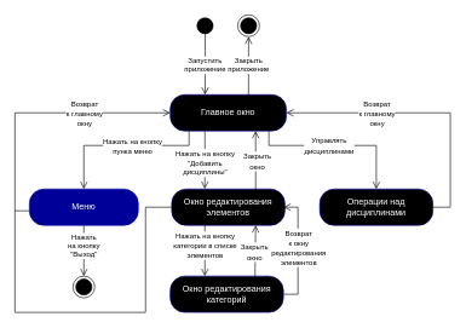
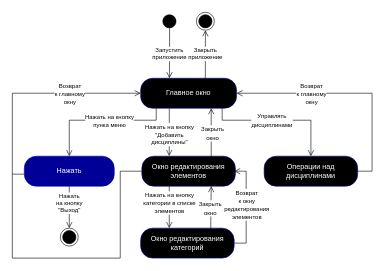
  <mxCell id="0" />
  <mxCell id="1" parent="0" />
  <mxCell id="2" value="Главное окно" style="rounded=1;whiteSpace=wrap;html=1;arcSize=40;fontColor=#FFFFFF;fillColor=#000000;strokeColor=#000099;" parent="1" vertex="1"><mxGeometry x="234" y="130" width="160" height="50" as="geometry" /></mxCell>
  <mxCell id="3" value="" style="edgeStyle=orthogonalEdgeStyle;html=1;verticalAlign=bottom;endArrow=open;endSize=8;strokeColor=#000000;rounded=0;entryX=0.5;entryY=0;entryDx=0;entryDy=0;" parent="1" target="5" edge="1"><mxGeometry relative="1" as="geometry"><mxPoint x="137.75" y="231.35" as="targetPoint" /><mxPoint x="260" y="180" as="sourcePoint" /><Array as="points"><mxPoint x="260" y="180" /><mxPoint x="260" y="200" /><mxPoint x="115" y="200" /></Array></mxGeometry></mxCell>
  <mxCell id="4" value="&lt;font style=&quot;font-size: 10px&quot;&gt;Нажать на кнопку&lt;br&gt;пунка меню&lt;/font&gt;" style="edgeLabel;html=1;align=center;verticalAlign=middle;resizable=0;points=[];" parent="3" vertex="1" connectable="0"><mxGeometry x="0.085" y="-3" relative="1" as="geometry"><mxPoint x="23" y="3" as="offset" /></mxGeometry></mxCell>
- <mxCell id="5" value="Меню" style="rounded=1;whiteSpace=wrap;html=1;arcSize=40;fontColor=#FFFFFF;fillColor=#000099;strokeColor=#000099;" parent="1" vertex="1"><mxGeometry x="40" y="260" width="150" height="50" as="geometry" /></mxCell>
+ <mxCell id="5" value="Нажать" style="rounded=1;whiteSpace=wrap;html=1;arcSize=40;fontColor=#FFFFFF;fillColor=#000099;strokeColor=#000099;" parent="1" vertex="1"><mxGeometry x="40" y="260" width="150" height="50" as="geometry" /></mxCell>
  <mxCell id="6" value="Окно редактирования элементов" style="rounded=1;whiteSpace=wrap;html=1;arcSize=40;fontColor=#FFFFFF;fillColor=#000000;strokeColor=#000099;" parent="1" vertex="1"><mxGeometry x="236" y="260" width="156" height="50" as="geometry" /></mxCell>
  <mxCell id="7" value="Окно редактирования категорий" style="rounded=1;whiteSpace=wrap;html=1;arcSize=40;fontColor=#FFFFFF;fillColor=#000000;strokeColor=#000099;" parent="1" vertex="1"><mxGeometry x="234" y="380" width="156" height="50" as="geometry" /></mxCell>
  <mxCell id="8" value="Операции над дисциплинами" style="rounded=1;whiteSpace=wrap;html=1;arcSize=40;fontColor=#FFFFFF;fillColor=#000000;strokeColor=#000099;" parent="1" vertex="1"><mxGeometry x="440" y="260" width="156" height="50" as="geometry" /></mxCell>
  <mxCell id="9" value="" style="edgeStyle=orthogonalEdgeStyle;html=1;verticalAlign=bottom;endArrow=open;endSize=8;strokeColor=#000000;rounded=0;entryX=0.5;entryY=0;entryDx=0;entryDy=0;" parent="1" source="2" target="8" edge="1"><mxGeometry relative="1" as="geometry"><mxPoint x="489" y="220" as="targetPoint" /><mxPoint x="309" y="200" as="sourcePoint" /><Array as="points"><mxPoint x="370" y="200" /><mxPoint x="518" y="200" /></Array></mxGeometry></mxCell>
  <mxCell id="10" value="&lt;font style=&quot;font-size: 10px&quot;&gt;Управлять&lt;br&gt;дисциплинами&lt;/font&gt;" style="edgeLabel;html=1;align=center;verticalAlign=middle;resizable=0;points=[];" parent="9" vertex="1" connectable="0"><mxGeometry x="0.046" y="1" relative="1" as="geometry"><mxPoint x="-17" as="offset" /></mxGeometry></mxCell>
  <mxCell id="11" value="" style="ellipse;html=1;shape=startState;fillColor=#000000;strokeColor=#000000;fontColor=#000099;" parent="1" vertex="1"><mxGeometry x="267" y="20" width="30" height="30" as="geometry" /></mxCell>
  <mxCell id="12" value="&lt;font style=&quot;font-size: 10px&quot;&gt;Запустить &lt;br&gt;приложение&lt;/font&gt;" style="edgeStyle=orthogonalEdgeStyle;html=1;verticalAlign=bottom;endArrow=open;endSize=8;strokeColor=#030000;rounded=0;exitX=0.509;exitY=0.876;exitDx=0;exitDy=0;exitPerimeter=0;spacingBottom=-14;fontSize=10;" parent="1" source="11" edge="1"><mxGeometry x="0.048" relative="1" as="geometry"><mxPoint x="282" y="130" as="targetPoint" /><mxPoint x="252" y="90" as="sourcePoint" /><mxPoint as="offset" /></mxGeometry></mxCell>
  <mxCell id="13" value="&lt;font style=&quot;font-size: 10px&quot;&gt;Закрыть&lt;br&gt;приложение&lt;/font&gt;" style="edgeStyle=orthogonalEdgeStyle;html=1;verticalAlign=bottom;endArrow=open;endSize=8;strokeColor=#030000;rounded=0;spacingBottom=-14;fontSize=10;entryX=0.5;entryY=1;entryDx=0;entryDy=0;exitX=0.781;exitY=0;exitDx=0;exitDy=0;exitPerimeter=0;" parent="1" target="14" edge="1"><mxGeometry relative="1" as="geometry"><mxPoint x="437" y="100" as="targetPoint" /><mxPoint x="341.96" y="130" as="sourcePoint" /><Array as="points"><mxPoint x="342" y="90" /><mxPoint x="342" y="90" /></Array><mxPoint as="offset" /></mxGeometry></mxCell>
  <mxCell id="14" value="" style="ellipse;html=1;shape=endState;fillColor=#000000;strokeColor=#030000;" parent="1" vertex="1"><mxGeometry x="327" y="20" width="30" height="30" as="geometry" /></mxCell>
  <mxCell id="15" value="" style="edgeStyle=orthogonalEdgeStyle;html=1;verticalAlign=bottom;endArrow=open;endSize=8;strokeColor=#000000;rounded=0;entryX=0;entryY=0.5;entryDx=0;entryDy=0;" parent="1" target="2" edge="1"><mxGeometry relative="1" as="geometry"><mxPoint x="20" y="180" as="targetPoint" /><mxPoint x="40" y="290" as="sourcePoint" /><Array as="points"><mxPoint x="20" y="290" /><mxPoint x="20" y="155" /></Array></mxGeometry></mxCell>
  <mxCell id="16" value="&lt;font style=&quot;font-size: 10px&quot;&gt;Возврат&lt;br&gt;к главному&lt;br&gt;окну&lt;/font&gt;" style="edgeLabel;html=1;align=center;verticalAlign=middle;resizable=0;points=[];" parent="15" vertex="1" connectable="0"><mxGeometry x="0.085" y="-3" relative="1" as="geometry"><mxPoint x="50" y="-3" as="offset" /></mxGeometry></mxCell>
  <mxCell id="17" value="" style="edgeStyle=orthogonalEdgeStyle;html=1;verticalAlign=bottom;endArrow=open;endSize=8;strokeColor=#000000;rounded=0;exitX=1;exitY=0.5;exitDx=0;exitDy=0;entryX=1;entryY=0.5;entryDx=0;entryDy=0;" parent="1" source="8" target="2" edge="1"><mxGeometry relative="1" as="geometry"><mxPoint x="244" y="165" as="targetPoint" /><mxPoint x="50" y="295" as="sourcePoint" /><Array as="points"><mxPoint x="620" y="285" /><mxPoint x="620" y="155" /></Array></mxGeometry></mxCell>
  <mxCell id="18" value="&lt;font style=&quot;font-size: 10px&quot;&gt;Возврат&lt;br&gt;к главному&lt;br&gt;окну&lt;/font&gt;" style="edgeLabel;html=1;align=center;verticalAlign=middle;resizable=0;points=[];" parent="17" vertex="1" connectable="0"><mxGeometry x="0.085" y="-3" relative="1" as="geometry"><mxPoint x="-50" y="3" as="offset" /></mxGeometry></mxCell>
  <mxCell id="19" value="" style="edgeStyle=orthogonalEdgeStyle;html=1;verticalAlign=bottom;endArrow=open;endSize=8;strokeColor=#000000;rounded=0;exitX=1;exitY=0.5;exitDx=0;exitDy=0;" parent="1" source="7" edge="1"><mxGeometry relative="1" as="geometry"><mxPoint x="390" y="285" as="targetPoint" /><mxPoint x="50" y="295" as="sourcePoint" /><Array as="points"><mxPoint x="410" y="405" /><mxPoint x="410" y="285" /></Array></mxGeometry></mxCell>
  <mxCell id="20" value="&lt;font style=&quot;font-size: 10px&quot;&gt;Возврат&lt;br&gt;к окну &lt;br&gt;редактирования&lt;br&gt;элементов&lt;br&gt;&lt;/font&gt;" style="edgeLabel;html=1;align=center;verticalAlign=middle;resizable=0;points=[];" parent="19" vertex="1" connectable="0"><mxGeometry x="0.085" y="-3" relative="1" as="geometry"><mxPoint x="-3" y="2" as="offset" /></mxGeometry></mxCell>
  <mxCell id="21" value="" style="edgeStyle=orthogonalEdgeStyle;html=1;verticalAlign=bottom;endArrow=none;endSize=8;strokeColor=#000000;rounded=0;entryX=0;entryY=0.5;entryDx=0;entryDy=0;endFill=0;" parent="1" target="6" edge="1"><mxGeometry relative="1" as="geometry"><mxPoint x="204" y="370" as="targetPoint" /><mxPoint x="20" y="290" as="sourcePoint" /><Array as="points"><mxPoint x="20" y="430" /><mxPoint x="200" y="430" /><mxPoint x="200" y="285" /></Array></mxGeometry></mxCell>
  <mxCell id="22" value="&lt;font style=&quot;font-size: 10px&quot;&gt;Нажать&lt;br&gt;на кнопку&lt;br&gt;&quot;Выход&quot;&lt;/font&gt;" style="edgeStyle=orthogonalEdgeStyle;html=1;verticalAlign=bottom;endArrow=open;endSize=8;strokeColor=#030000;rounded=0;spacingBottom=-14;fontSize=10;exitX=0.5;exitY=1;exitDx=0;exitDy=0;" edge="1" parent="1" source="5"><mxGeometry relative="1" as="geometry"><mxPoint x="115" y="380" as="targetPoint" /><mxPoint x="351.96" y="140" as="sourcePoint" /><Array as="points"><mxPoint x="115" y="370" /></Array><mxPoint as="offset" /></mxGeometry></mxCell>
  <mxCell id="23" value="" style="ellipse;html=1;shape=endState;fillColor=#000000;strokeColor=#030000;" vertex="1" parent="1"><mxGeometry x="100" y="380" width="30" height="30" as="geometry" /></mxCell>
  <mxCell id="24" value="" style="edgeStyle=orthogonalEdgeStyle;html=1;verticalAlign=bottom;endArrow=open;endSize=8;strokeColor=#000000;rounded=0;exitX=0.271;exitY=0.011;exitDx=0;exitDy=0;exitPerimeter=0;" edge="1" parent="1"><mxGeometry relative="1" as="geometry"><mxPoint x="351.72" y="180" as="targetPoint" /><mxPoint x="349.996" y="260.55" as="sourcePoint" /><Array as="points"><mxPoint x="351.72" y="261" /><mxPoint x="351.72" y="181" /></Array></mxGeometry></mxCell>
  <mxCell id="25" value="&lt;font style=&quot;font-size: 10px&quot;&gt;Закрыть&lt;br&gt;окно&lt;/font&gt;" style="edgeLabel;html=1;align=center;verticalAlign=middle;resizable=0;points=[];" vertex="1" connectable="0" parent="24"><mxGeometry x="0.173" relative="1" as="geometry"><mxPoint x="2" y="7" as="offset" /></mxGeometry></mxCell>
  <mxCell id="26" value="" style="edgeStyle=orthogonalEdgeStyle;html=1;verticalAlign=bottom;endArrow=open;endSize=8;strokeColor=#000000;rounded=0;exitX=0.726;exitY=1.005;exitDx=0;exitDy=0;exitPerimeter=0;" edge="1" parent="1"><mxGeometry relative="1" as="geometry"><mxPoint x="281.66" y="259.75" as="targetPoint" /><mxPoint x="281.82" y="180" as="sourcePoint" /><Array as="points"><mxPoint x="281.66" y="219.75" /><mxPoint x="281.66" y="219.75" /></Array></mxGeometry></mxCell>
  <mxCell id="27" value="&lt;font style=&quot;font-size: 10px&quot;&gt;Нажать на кнопку&lt;br&gt;&quot;Добавить &lt;br&gt;дисциплины&quot;&lt;/font&gt;" style="edgeLabel;html=1;align=center;verticalAlign=middle;resizable=0;points=[];" vertex="1" connectable="0" parent="26"><mxGeometry x="0.173" relative="1" as="geometry"><mxPoint y="-3" as="offset" /></mxGeometry></mxCell>
  <mxCell id="28" value="" style="edgeStyle=orthogonalEdgeStyle;html=1;verticalAlign=bottom;endArrow=open;endSize=8;strokeColor=#000000;rounded=0;entryX=0.5;entryY=0;entryDx=0;entryDy=0;" edge="1" parent="1"><mxGeometry relative="1" as="geometry"><mxPoint x="281.76" y="380" as="targetPoint" /><mxPoint x="281.76" y="310" as="sourcePoint" /><Array as="points"><mxPoint x="281.76" y="310" /></Array></mxGeometry></mxCell>
  <mxCell id="29" value="&lt;font style=&quot;font-size: 10px&quot;&gt;Нажать на кнопку&lt;br&gt;категории в списке&lt;br&gt;элементов&lt;/font&gt;" style="edgeLabel;html=1;align=center;verticalAlign=middle;resizable=0;points=[];fontSize=11;" vertex="1" connectable="0" parent="28"><mxGeometry x="-0.242" relative="1" as="geometry"><mxPoint as="offset" /></mxGeometry></mxCell>
  <mxCell id="30" value="" style="edgeStyle=orthogonalEdgeStyle;html=1;verticalAlign=bottom;endArrow=open;endSize=8;strokeColor=#000000;rounded=0;exitX=0.75;exitY=0;exitDx=0;exitDy=0;" edge="1" parent="1" source="7"><mxGeometry relative="1" as="geometry"><mxPoint x="351.72" y="310" as="targetPoint" /><mxPoint x="360" y="370" as="sourcePoint" /><Array as="points"><mxPoint x="351" y="370" /><mxPoint x="352" y="370" /></Array></mxGeometry></mxCell>
  <mxCell id="31" value="&lt;font style=&quot;font-size: 10px&quot;&gt;Закрыть&lt;br&gt;окно&lt;/font&gt;" style="edgeLabel;html=1;align=center;verticalAlign=middle;resizable=0;points=[];" vertex="1" connectable="0" parent="30"><mxGeometry x="0.173" relative="1" as="geometry"><mxPoint x="-2" y="7" as="offset" /></mxGeometry></mxCell>
